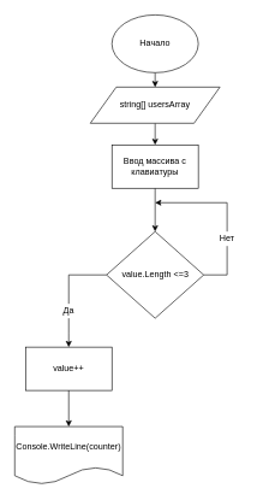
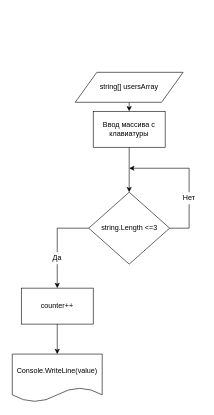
  <mxCell id="0" />
  <mxCell id="1" parent="0" />
- <mxCell id="2" style="edgeStyle=orthogonalEdgeStyle;rounded=0;orthogonalLoop=1;jettySize=auto;html=1;exitX=0.5;exitY=1;exitDx=0;exitDy=0;entryX=0.5;entryY=0;entryDx=0;entryDy=0;" edge="1" parent="1" source="3" target="5"><mxGeometry relative="1" as="geometry" /></mxCell>
- <mxCell id="3" value="Начало" style="ellipse;whiteSpace=wrap;html=1;" vertex="1" parent="1"><mxGeometry x="155" y="20" width="120" height="80" as="geometry" /></mxCell>
  <mxCell id="4" style="edgeStyle=orthogonalEdgeStyle;rounded=0;orthogonalLoop=1;jettySize=auto;html=1;exitX=0.5;exitY=1;exitDx=0;exitDy=0;entryX=0.5;entryY=0;entryDx=0;entryDy=0;" edge="1" parent="1" source="5" target="9"><mxGeometry relative="1" as="geometry" /></mxCell>
  <mxCell id="5" value="string[] usersArray&lt;br&gt;" style="shape=parallelogram;perimeter=parallelogramPerimeter;whiteSpace=wrap;html=1;" vertex="1" parent="1"><mxGeometry x="125" y="120" width="180" height="50" as="geometry" /></mxCell>
- <mxCell id="6" value="value.Length &amp;lt;=3" style="rhombus;whiteSpace=wrap;html=1;" vertex="1" parent="1"><mxGeometry x="147.5" y="320" width="135" height="120" as="geometry" /></mxCell>
- <mxCell id="7" value="Console.WriteLine(counter)" style="shape=document;whiteSpace=wrap;html=1;boundedLbl=1;" vertex="1" parent="1"><mxGeometry x="20" y="590" width="150" height="80" as="geometry" /></mxCell>
+ <mxCell id="6" value="string.Length &amp;lt;=3" style="rhombus;whiteSpace=wrap;html=1;" vertex="1" parent="1"><mxGeometry x="147.5" y="320" width="135" height="120" as="geometry" /></mxCell>
+ <mxCell id="7" value="Console.WriteLine(value)" style="shape=document;whiteSpace=wrap;html=1;boundedLbl=1;" vertex="1" parent="1"><mxGeometry x="20" y="590" width="150" height="80" as="geometry" /></mxCell>
  <mxCell id="8" style="edgeStyle=orthogonalEdgeStyle;rounded=0;orthogonalLoop=1;jettySize=auto;html=1;entryX=0.5;entryY=0;entryDx=0;entryDy=0;" edge="1" parent="1" source="9" target="6"><mxGeometry relative="1" as="geometry" /></mxCell>
- <mxCell id="9" value="Ввод массива с клавиатуры" style="rounded=0;whiteSpace=wrap;html=1;" vertex="1" parent="1"><mxGeometry x="155" y="200" width="120" height="60" as="geometry" /></mxCell>
+ <mxCell id="9" value="Ввод массива с клавиатуры" style="rounded=0;whiteSpace=wrap;html=1;" vertex="1" parent="1"><mxGeometry x="155" y="185" width="120" height="60" as="geometry" /></mxCell>
  <mxCell id="10" style="edgeStyle=orthogonalEdgeStyle;rounded=0;orthogonalLoop=1;jettySize=auto;html=1;" edge="1" parent="1" source="16"><mxGeometry relative="1" as="geometry"><mxPoint x="95" y="480" as="targetPoint" /></mxGeometry></mxCell>
  <mxCell id="11" value="" style="endArrow=none;html=1;" edge="1" parent="1"><mxGeometry width="50" height="50" relative="1" as="geometry"><mxPoint x="282.5" y="380" as="sourcePoint" /><mxPoint x="315" y="380" as="targetPoint" /></mxGeometry></mxCell>
  <mxCell id="12" value="" style="endArrow=none;html=1;" edge="1" parent="1" source="14"><mxGeometry width="50" height="50" relative="1" as="geometry"><mxPoint x="315" y="380" as="sourcePoint" /><mxPoint x="315" y="280" as="targetPoint" /></mxGeometry></mxCell>
  <mxCell id="13" value="" style="endArrow=classic;html=1;" edge="1" parent="1"><mxGeometry width="50" height="50" relative="1" as="geometry"><mxPoint x="315" y="280" as="sourcePoint" /><mxPoint x="215" y="280" as="targetPoint" /></mxGeometry></mxCell>
  <mxCell id="14" value="Нет" style="text;html=1;strokeColor=none;fillColor=none;align=center;verticalAlign=middle;whiteSpace=wrap;rounded=0;" vertex="1" parent="1"><mxGeometry x="295" y="320" width="40" height="20" as="geometry" /></mxCell>
  <mxCell id="15" value="" style="endArrow=none;html=1;" edge="1" parent="1" target="14"><mxGeometry width="50" height="50" relative="1" as="geometry"><mxPoint x="315" y="380" as="sourcePoint" /><mxPoint x="315" y="280" as="targetPoint" /></mxGeometry></mxCell>
  <mxCell id="16" value="Да" style="text;html=1;strokeColor=none;fillColor=none;align=center;verticalAlign=middle;whiteSpace=wrap;rounded=0;" vertex="1" parent="1"><mxGeometry x="75" y="420" width="40" height="20" as="geometry" /></mxCell>
  <mxCell id="17" value="" style="endArrow=none;html=1;" edge="1" parent="1"><mxGeometry width="50" height="50" relative="1" as="geometry"><mxPoint x="95" y="380" as="sourcePoint" /><mxPoint x="147.5" y="380" as="targetPoint" /></mxGeometry></mxCell>
  <mxCell id="18" value="" style="endArrow=none;html=1;exitX=0.5;exitY=0;exitDx=0;exitDy=0;" edge="1" parent="1" source="16"><mxGeometry width="50" height="50" relative="1" as="geometry"><mxPoint x="45" y="430" as="sourcePoint" /><mxPoint x="95" y="380" as="targetPoint" /></mxGeometry></mxCell>
- <mxCell id="19" value="value++" style="rounded=0;whiteSpace=wrap;html=1;" vertex="1" parent="1"><mxGeometry x="35" y="480" width="120" height="60" as="geometry" /></mxCell>
+ <mxCell id="19" value="counter++" style="rounded=0;whiteSpace=wrap;html=1;" vertex="1" parent="1"><mxGeometry x="35" y="480" width="120" height="60" as="geometry" /></mxCell>
  <mxCell id="20" value="" style="endArrow=classic;html=1;exitX=0.5;exitY=1;exitDx=0;exitDy=0;" edge="1" parent="1" source="19"><mxGeometry width="50" height="50" relative="1" as="geometry"><mxPoint x="35" y="640" as="sourcePoint" /><mxPoint x="95" y="590" as="targetPoint" /></mxGeometry></mxCell>
